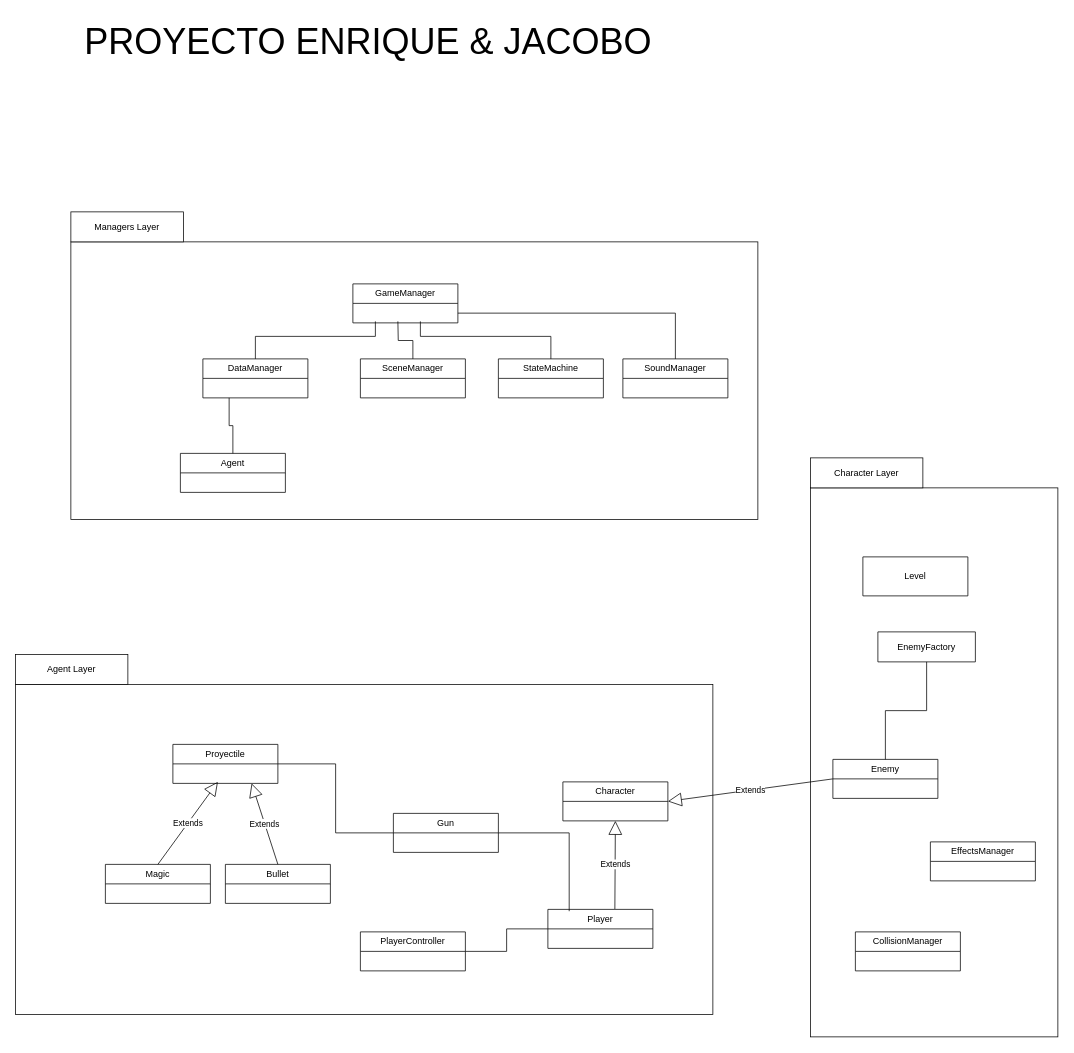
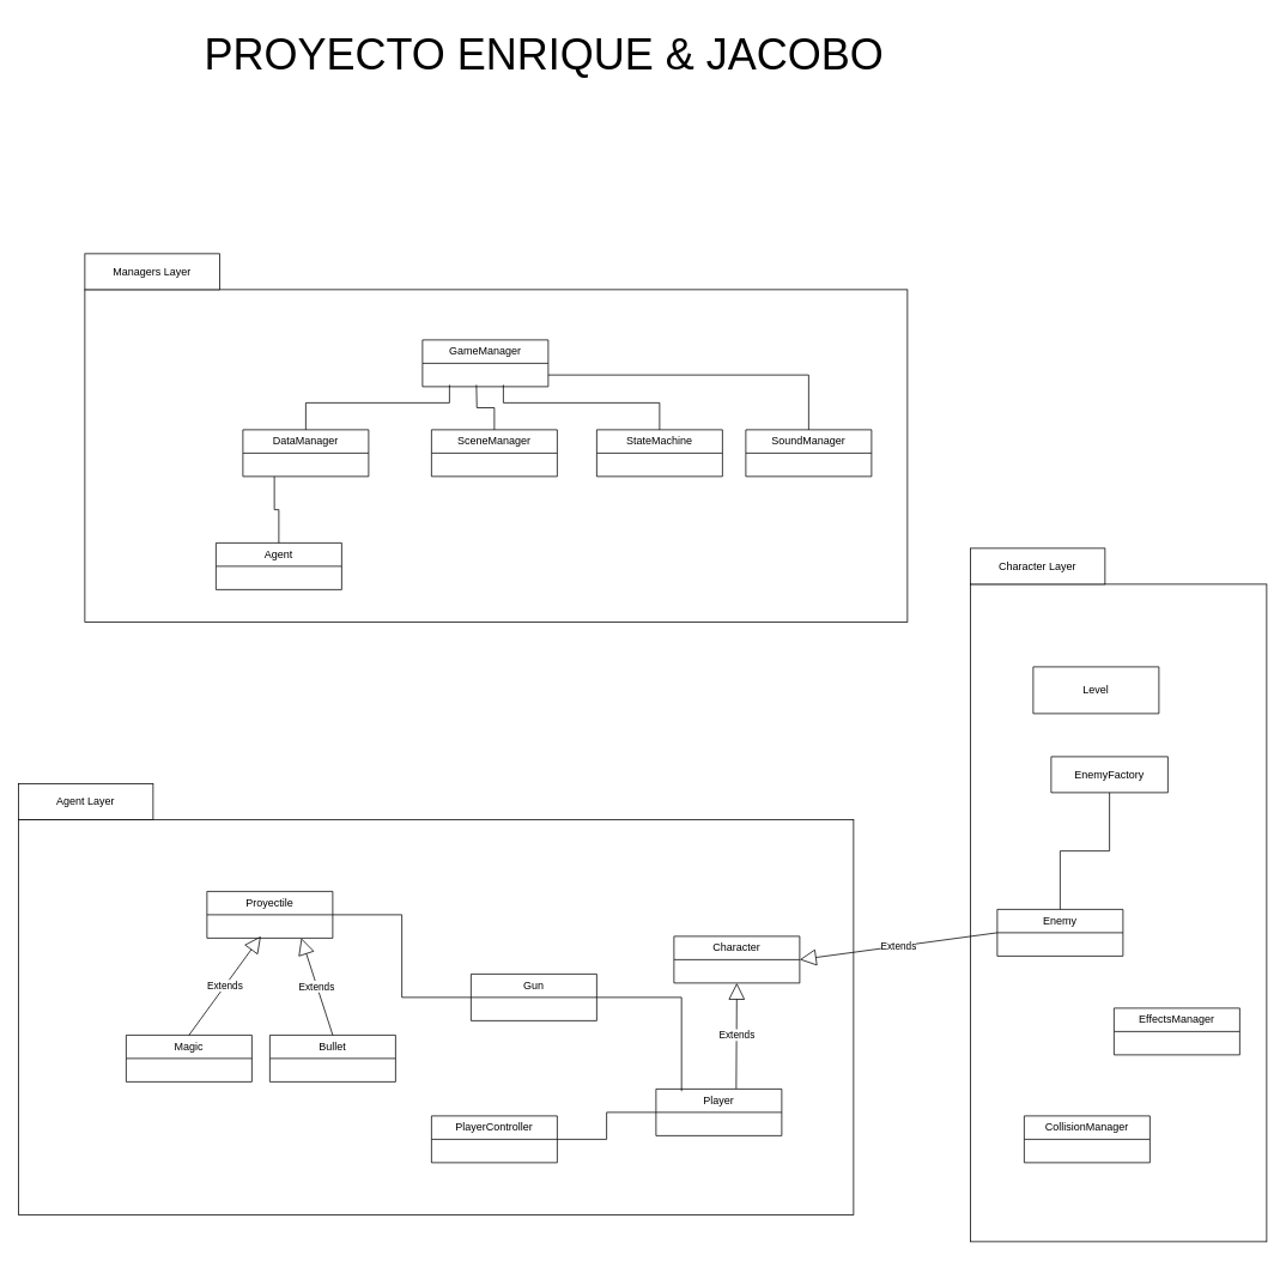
  <mxCell id="0" />
  <mxCell id="1" parent="0" />
  <mxCell id="2" value="" style="rounded=0;whiteSpace=wrap;html=1;fillColor=none;" parent="1" vertex="1"><mxGeometry x="94" y="322" width="916" height="370" as="geometry" /></mxCell>
  <mxCell id="3" value="" style="rounded=0;whiteSpace=wrap;html=1;fillColor=none;" parent="1" vertex="1"><mxGeometry x="20" y="912" width="930" height="440" as="geometry" /></mxCell>
  <mxCell id="4" value="" style="rounded=0;whiteSpace=wrap;html=1;fillColor=none;" parent="1" vertex="1"><mxGeometry x="1080" y="650" width="330" height="732" as="geometry" /></mxCell>
  <mxCell id="5" value="Level" style="swimlane;fontStyle=0;childLayout=stackLayout;horizontal=1;startSize=52;fillColor=none;horizontalStack=0;resizeParent=1;resizeParentMax=0;resizeLast=0;collapsible=1;marginBottom=0;whiteSpace=wrap;html=1;" parent="1" vertex="1"><mxGeometry x="1150" y="742" width="140" height="52" as="geometry" /></mxCell>
  <mxCell id="6" value="Enemy" style="swimlane;fontStyle=0;childLayout=stackLayout;horizontal=1;startSize=26;fillColor=none;horizontalStack=0;resizeParent=1;resizeParentMax=0;resizeLast=0;collapsible=1;marginBottom=0;whiteSpace=wrap;html=1;" parent="1" vertex="1"><mxGeometry x="1110" y="1012" width="140" height="52" as="geometry" /></mxCell>
  <mxCell id="7" style="edgeStyle=orthogonalEdgeStyle;rounded=0;orthogonalLoop=1;jettySize=auto;html=1;endArrow=none;endFill=0;" parent="1" source="8" target="6" edge="1"><mxGeometry relative="1" as="geometry" /></mxCell>
  <mxCell id="8" value="&lt;div&gt;EnemyFactory&lt;/div&gt;" style="swimlane;fontStyle=0;childLayout=stackLayout;horizontal=1;startSize=40;fillColor=none;horizontalStack=0;resizeParent=1;resizeParentMax=0;resizeLast=0;collapsible=1;marginBottom=0;whiteSpace=wrap;html=1;" parent="1" vertex="1"><mxGeometry x="1170" y="842" width="130" height="40" as="geometry"><mxRectangle x="770" y="60" width="130" height="40" as="alternateBounds" /></mxGeometry></mxCell>
  <mxCell id="9" value="Character" style="swimlane;fontStyle=0;childLayout=stackLayout;horizontal=1;startSize=26;fillColor=none;horizontalStack=0;resizeParent=1;resizeParentMax=0;resizeLast=0;collapsible=1;marginBottom=0;whiteSpace=wrap;html=1;" parent="1" vertex="1"><mxGeometry x="750" y="1042" width="140" height="52" as="geometry" /></mxCell>
  <mxCell id="10" value="Agent Layer" style="html=1;whiteSpace=wrap;" parent="1" vertex="1"><mxGeometry x="20" y="872" width="150" height="40" as="geometry" /></mxCell>
  <mxCell id="11" value="Character Layer" style="html=1;whiteSpace=wrap;" parent="1" vertex="1"><mxGeometry x="1080" y="610" width="150" height="40" as="geometry" /></mxCell>
  <mxCell id="12" style="edgeStyle=orthogonalEdgeStyle;rounded=0;orthogonalLoop=1;jettySize=auto;html=1;endArrow=none;endFill=0;" parent="1" source="13" edge="1"><mxGeometry relative="1" as="geometry"><mxPoint x="500" y="428" as="targetPoint" /><Array as="points"><mxPoint x="340" y="448" /><mxPoint x="500" y="448" /></Array></mxGeometry></mxCell>
  <mxCell id="13" value="DataManager" style="swimlane;fontStyle=0;childLayout=stackLayout;horizontal=1;startSize=26;fillColor=none;horizontalStack=0;resizeParent=1;resizeParentMax=0;resizeLast=0;collapsible=1;marginBottom=0;whiteSpace=wrap;html=1;" parent="1" vertex="1"><mxGeometry x="270" y="478" width="140" height="52" as="geometry" /></mxCell>
  <mxCell id="14" style="edgeStyle=orthogonalEdgeStyle;rounded=0;orthogonalLoop=1;jettySize=auto;html=1;entryX=0.25;entryY=1;entryDx=0;entryDy=0;endArrow=none;endFill=0;" parent="1" source="15" target="13" edge="1"><mxGeometry relative="1" as="geometry" /></mxCell>
  <mxCell id="15" value="Agent" style="swimlane;fontStyle=0;childLayout=stackLayout;horizontal=1;startSize=26;fillColor=none;horizontalStack=0;resizeParent=1;resizeParentMax=0;resizeLast=0;collapsible=1;marginBottom=0;whiteSpace=wrap;html=1;" parent="1" vertex="1"><mxGeometry x="240" y="604" width="140" height="52" as="geometry" /></mxCell>
  <mxCell id="16" style="edgeStyle=orthogonalEdgeStyle;rounded=0;orthogonalLoop=1;jettySize=auto;html=1;endArrow=none;endFill=0;" parent="1" source="17" edge="1"><mxGeometry relative="1" as="geometry"><mxPoint x="530" y="428" as="targetPoint" /></mxGeometry></mxCell>
  <mxCell id="17" value="SceneManager" style="swimlane;fontStyle=0;childLayout=stackLayout;horizontal=1;startSize=26;fillColor=none;horizontalStack=0;resizeParent=1;resizeParentMax=0;resizeLast=0;collapsible=1;marginBottom=0;whiteSpace=wrap;html=1;" parent="1" vertex="1"><mxGeometry x="480" y="478" width="140" height="52" as="geometry" /></mxCell>
  <mxCell id="18" style="edgeStyle=orthogonalEdgeStyle;rounded=0;orthogonalLoop=1;jettySize=auto;html=1;endArrow=none;endFill=0;" parent="1" source="19" edge="1"><mxGeometry relative="1" as="geometry"><mxPoint x="560" y="428" as="targetPoint" /><Array as="points"><mxPoint x="734" y="448" /><mxPoint x="560" y="448" /></Array></mxGeometry></mxCell>
  <mxCell id="19" value="StateMachine" style="swimlane;fontStyle=0;childLayout=stackLayout;horizontal=1;startSize=26;fillColor=none;horizontalStack=0;resizeParent=1;resizeParentMax=0;resizeLast=0;collapsible=1;marginBottom=0;whiteSpace=wrap;html=1;" parent="1" vertex="1"><mxGeometry x="664" y="478" width="140" height="52" as="geometry" /></mxCell>
  <mxCell id="20" style="edgeStyle=orthogonalEdgeStyle;rounded=0;orthogonalLoop=1;jettySize=auto;html=1;entryX=1;entryY=0.75;entryDx=0;entryDy=0;endArrow=none;endFill=0;" parent="1" source="21" target="22" edge="1"><mxGeometry relative="1" as="geometry"><Array as="points"><mxPoint x="900" y="417" /></Array></mxGeometry></mxCell>
  <mxCell id="21" value="SoundManager" style="swimlane;fontStyle=0;childLayout=stackLayout;horizontal=1;startSize=26;fillColor=none;horizontalStack=0;resizeParent=1;resizeParentMax=0;resizeLast=0;collapsible=1;marginBottom=0;whiteSpace=wrap;html=1;" parent="1" vertex="1"><mxGeometry x="830" y="478" width="140" height="52" as="geometry" /></mxCell>
  <mxCell id="22" value="GameManager" style="swimlane;fontStyle=0;childLayout=stackLayout;horizontal=1;startSize=26;fillColor=none;horizontalStack=0;resizeParent=1;resizeParentMax=0;resizeLast=0;collapsible=1;marginBottom=0;whiteSpace=wrap;html=1;" parent="1" vertex="1"><mxGeometry x="470" y="378" width="140" height="52" as="geometry" /></mxCell>
  <mxCell id="23" value="Managers Layer" style="html=1;whiteSpace=wrap;" parent="1" vertex="1"><mxGeometry x="94" y="282" width="150" height="40" as="geometry" /></mxCell>
  <mxCell id="24" value="Player" style="swimlane;fontStyle=0;childLayout=stackLayout;horizontal=1;startSize=26;fillColor=none;horizontalStack=0;resizeParent=1;resizeParentMax=0;resizeLast=0;collapsible=1;marginBottom=0;whiteSpace=wrap;html=1;" parent="1" vertex="1"><mxGeometry x="730" y="1212" width="140" height="52" as="geometry" /></mxCell>
  <mxCell id="25" value="EffectsManager" style="swimlane;fontStyle=0;childLayout=stackLayout;horizontal=1;startSize=26;fillColor=none;horizontalStack=0;resizeParent=1;resizeParentMax=0;resizeLast=0;collapsible=1;marginBottom=0;whiteSpace=wrap;html=1;" parent="1" vertex="1"><mxGeometry x="1240" y="1122" width="140" height="52" as="geometry" /></mxCell>
  <mxCell id="26" value="CollisionManager" style="swimlane;fontStyle=0;childLayout=stackLayout;horizontal=1;startSize=26;fillColor=none;horizontalStack=0;resizeParent=1;resizeParentMax=0;resizeLast=0;collapsible=1;marginBottom=0;whiteSpace=wrap;html=1;" parent="1" vertex="1"><mxGeometry x="1140" y="1242" width="140" height="52" as="geometry" /></mxCell>
  <mxCell id="27" value="Proyectile" style="swimlane;fontStyle=0;childLayout=stackLayout;horizontal=1;startSize=26;fillColor=none;horizontalStack=0;resizeParent=1;resizeParentMax=0;resizeLast=0;collapsible=1;marginBottom=0;whiteSpace=wrap;html=1;" parent="1" vertex="1"><mxGeometry x="230" y="992" width="140" height="52" as="geometry" /></mxCell>
  <mxCell id="28" value="PlayerController" style="swimlane;fontStyle=0;childLayout=stackLayout;horizontal=1;startSize=26;fillColor=none;horizontalStack=0;resizeParent=1;resizeParentMax=0;resizeLast=0;collapsible=1;marginBottom=0;whiteSpace=wrap;html=1;" parent="1" vertex="1"><mxGeometry x="480" y="1242" width="140" height="52" as="geometry" /></mxCell>
  <mxCell id="29" style="edgeStyle=orthogonalEdgeStyle;rounded=0;orthogonalLoop=1;jettySize=auto;html=1;endArrow=none;endFill=0;entryX=1;entryY=0.5;entryDx=0;entryDy=0;exitX=0;exitY=0.5;exitDx=0;exitDy=0;" parent="1" source="24" target="28" edge="1"><mxGeometry relative="1" as="geometry"><mxPoint x="1120" y="1048" as="sourcePoint" /><mxPoint x="900" y="1078" as="targetPoint" /></mxGeometry></mxCell>
  <mxCell id="30" value="Gun" style="swimlane;fontStyle=0;childLayout=stackLayout;horizontal=1;startSize=26;fillColor=none;horizontalStack=0;resizeParent=1;resizeParentMax=0;resizeLast=0;collapsible=1;marginBottom=0;whiteSpace=wrap;html=1;" parent="1" vertex="1"><mxGeometry x="524" y="1084" width="140" height="52" as="geometry" /></mxCell>
  <mxCell id="31" style="edgeStyle=orthogonalEdgeStyle;rounded=0;orthogonalLoop=1;jettySize=auto;html=1;endArrow=none;endFill=0;exitX=1;exitY=0.5;exitDx=0;exitDy=0;entryX=0.203;entryY=0.047;entryDx=0;entryDy=0;entryPerimeter=0;" parent="1" source="30" target="24" edge="1"><mxGeometry relative="1" as="geometry"><mxPoint x="830" y="1104" as="sourcePoint" /><mxPoint x="810" y="1222" as="targetPoint" /></mxGeometry></mxCell>
  <mxCell id="32" value="Magic" style="swimlane;fontStyle=0;childLayout=stackLayout;horizontal=1;startSize=26;fillColor=none;horizontalStack=0;resizeParent=1;resizeParentMax=0;resizeLast=0;collapsible=1;marginBottom=0;whiteSpace=wrap;html=1;" parent="1" vertex="1"><mxGeometry x="140" y="1152" width="140" height="52" as="geometry" /></mxCell>
  <mxCell id="33" value="Bullet" style="swimlane;fontStyle=0;childLayout=stackLayout;horizontal=1;startSize=26;fillColor=none;horizontalStack=0;resizeParent=1;resizeParentMax=0;resizeLast=0;collapsible=1;marginBottom=0;whiteSpace=wrap;html=1;" parent="1" vertex="1"><mxGeometry x="300" y="1152" width="140" height="52" as="geometry" /></mxCell>
  <mxCell id="34" value="Extends" style="endArrow=block;endSize=16;endFill=0;html=1;rounded=0;exitX=0.5;exitY=0;exitDx=0;exitDy=0;" parent="1" source="32" edge="1"><mxGeometry width="160" relative="1" as="geometry"><mxPoint x="320" y="1064" as="sourcePoint" /><mxPoint x="290" y="1042" as="targetPoint" /></mxGeometry></mxCell>
  <mxCell id="35" value="Extends" style="endArrow=block;endSize=16;endFill=0;html=1;rounded=0;exitX=0.5;exitY=0;exitDx=0;exitDy=0;entryX=0.75;entryY=1;entryDx=0;entryDy=0;" parent="1" source="33" target="27" edge="1"><mxGeometry width="160" relative="1" as="geometry"><mxPoint x="330" y="1074" as="sourcePoint" /><mxPoint x="400" y="1182" as="targetPoint" /></mxGeometry></mxCell>
  <mxCell id="36" value="Extends" style="endArrow=block;endSize=16;endFill=0;html=1;rounded=0;exitX=0.638;exitY=-0.01;exitDx=0;exitDy=0;entryX=0.5;entryY=1;entryDx=0;entryDy=0;exitPerimeter=0;" parent="1" source="24" target="9" edge="1"><mxGeometry width="160" relative="1" as="geometry"><mxPoint x="380" y="1162" as="sourcePoint" /><mxPoint x="345" y="1054" as="targetPoint" /></mxGeometry></mxCell>
  <mxCell id="37" value="Extends" style="endArrow=block;endSize=16;endFill=0;html=1;rounded=0;exitX=0;exitY=0.5;exitDx=0;exitDy=0;entryX=1;entryY=0.5;entryDx=0;entryDy=0;" parent="1" source="6" target="9" edge="1"><mxGeometry width="160" relative="1" as="geometry"><mxPoint x="390" y="1172" as="sourcePoint" /><mxPoint x="355" y="1064" as="targetPoint" /></mxGeometry></mxCell>
  <mxCell id="38" style="edgeStyle=orthogonalEdgeStyle;rounded=0;orthogonalLoop=1;jettySize=auto;html=1;entryX=1;entryY=0.5;entryDx=0;entryDy=0;endArrow=none;endFill=0;exitX=0;exitY=0.5;exitDx=0;exitDy=0;" parent="1" source="30" target="27" edge="1"><mxGeometry relative="1" as="geometry"><mxPoint x="320" y="614" as="sourcePoint" /><mxPoint x="315" y="540" as="targetPoint" /></mxGeometry></mxCell>
- <mxCell id="39" value="&lt;font style=&quot;font-size: 48px;&quot;&gt;PROYECTO ENRIQUE &amp;amp; JACOBO&lt;/font&gt;" style="text;html=1;align=center;verticalAlign=middle;resizable=0;points=[];autosize=1;strokeColor=none;fillColor=none;" vertex="1" parent="1"><mxGeometry x="100" y="20" width="780" height="70" as="geometry" /></mxCell>
+ <mxCell id="39" value="&lt;font style=&quot;font-size: 48px;&quot;&gt;PROYECTO ENRIQUE &amp;amp; JACOBO&lt;/font&gt;" style="text;html=1;align=center;verticalAlign=middle;resizable=0;points=[];autosize=1;strokeColor=none;fillColor=none;" vertex="1" parent="1"><mxGeometry x="215" y="25" width="780" height="70" as="geometry" /></mxCell>
